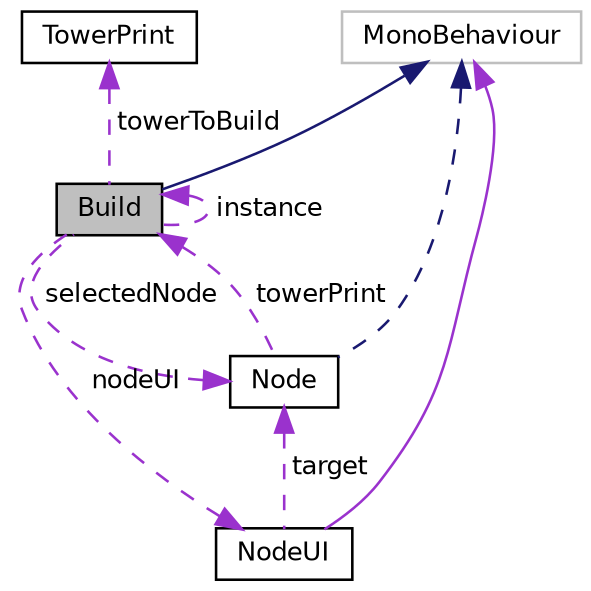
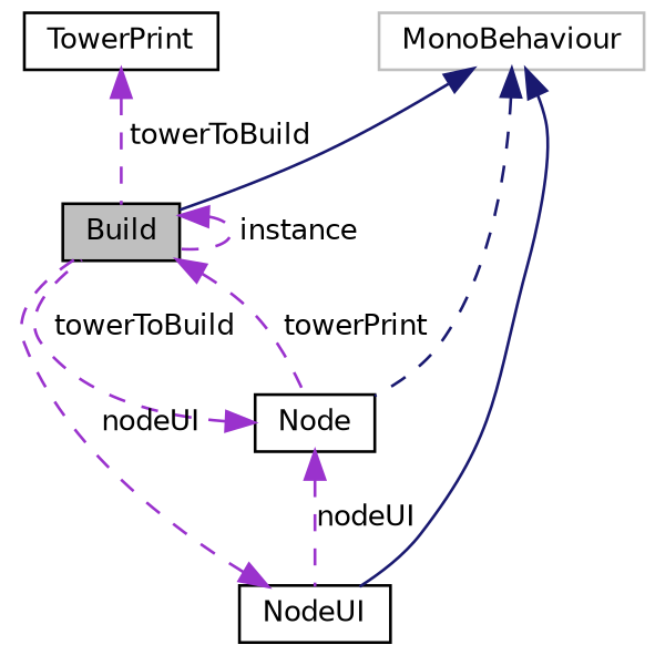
  digraph {
    node [color=black fillcolor=white fontname=Helvetica fontsize=10 shape=record style=filled]
    edge [color=darkorchid3 dir=back fontname=Helvetica fontsize=10 labelfontname=Helvetica labelfontsize=10 style=dashed]
    n1 [fillcolor=grey75 fontcolor=black height=0.2 label=Build width=0.4]
    n2 [height=0.2 label="Node" width=0.4]
    n3 [height=0.2 label=NodeUI width=0.4]
    n4 [color=grey75 height=0.2 label=MonoBehaviour width=0.4]
    n5 [height=0.2 label=TowerPrint width=0.4]
    n1 -> n1 [label=" instance"]
    n1 -> n2 [label=" towerPrint"]
-   n2 -> n1 [label=" selectedNode"]
-   n2 -> n3 [label=" target"]
+   n2 -> n1 [label=" towerToBuild"]
+   n2 -> n3 [label=" nodeUI"]
    n3 -> n1 [label=" nodeUI"]
    n4 -> n1 [color=midnightblue style=solid]
    n4 -> n2 [color=midnightblue]
-   n4 -> n3 [style=solid]
+   n4 -> n3 [color=midnightblue style=solid]
    n5 -> n1 [label=" towerToBuild"]
  }
